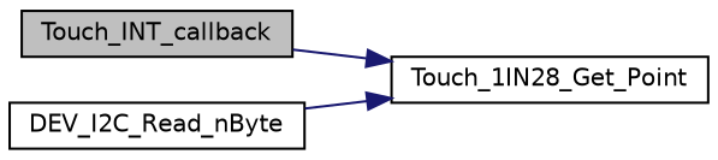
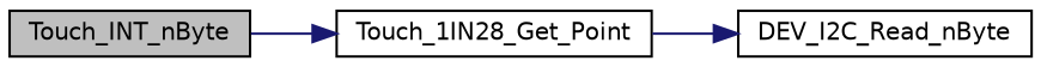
  digraph {
    rankdir=LR
    node [color=black fontname=Helvetica fontsize=10 shape=record]
    edge [color=midnightblue fontname=Helvetica fontsize=10 labelfontname=Helvetica labelfontsize=10 style=solid]
-   n1 [fillcolor=grey75 fontcolor=black height=0.2 label=Touch_INT_callback style=filled width=0.4]
+   n1 [fillcolor=grey75 fontcolor=black height=0.2 label=Touch_INT_nByte style=filled width=0.4]
    n2 [height=0.2 label=Touch_1IN28_Get_Point width=0.4]
    n3 [height=0.2 label=DEV_I2C_Read_nByte width=0.4]
    n1 -> n2
-   n3 -> n2
+   n2 -> n3
  }
